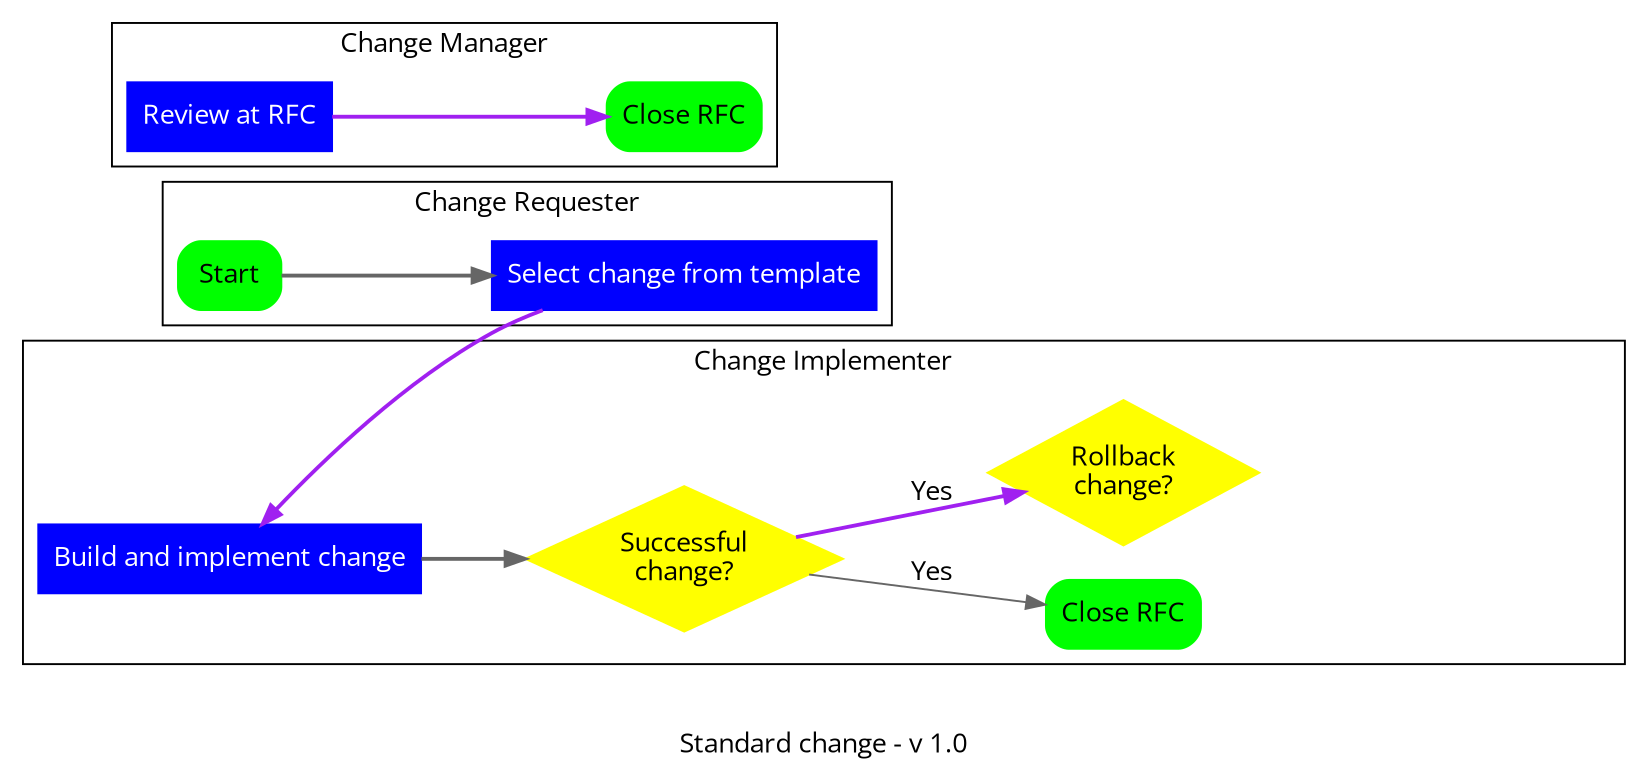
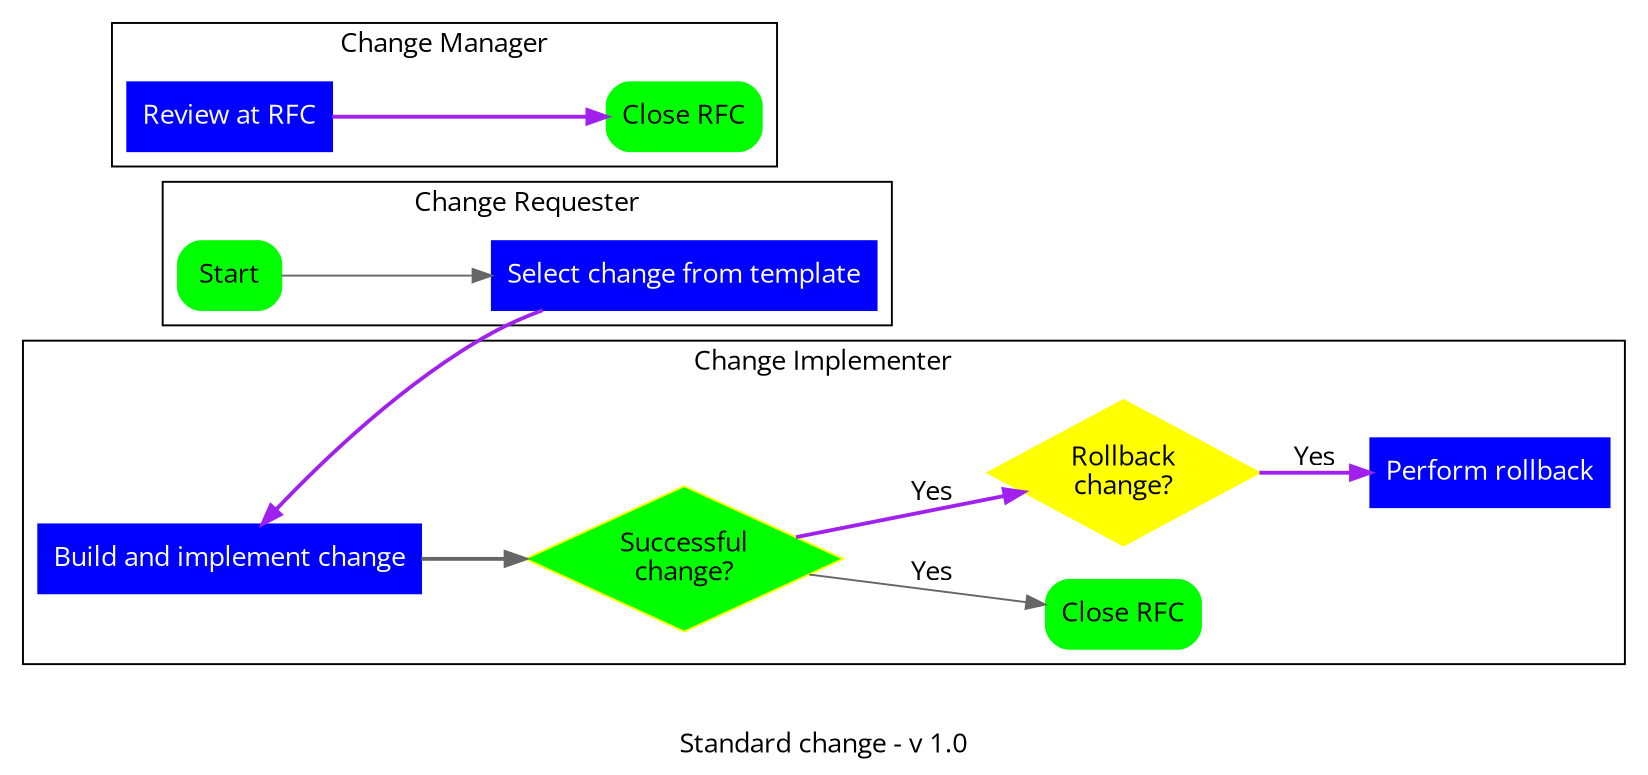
  digraph {
    fontname="Open Sans"
    label="Standard change - v 1.0"
    rankdir=LR
    node [color=blue fontcolor=white fontname="Open Sans" shape=box style=filled]
    edge [color=purple fontname="Open Sans" style=bold]
    n1 [color=green fontcolor=black label=Start style="rounded,filled"]
    n2 [label="Select change from template"]
    n3 [label="Build and implement change"]
-   n4 [color=yellow label="Successful\nchange?" shape=diamond fontcolor=""]
+   n4 [color=yellow label="Successful\nchange?" shape=diamond fillcolor=green fontcolor=""]
    n5 [color=green fontcolor=black label="Close RFC" style="rounded,filled"]
    n6 [color=yellow label="Rollback\nchange?" shape=diamond fontcolor=""]
+   n7 [label="Perform rollback"]
    n8 [label="Review at RFC"]
    n9 [color=green fontcolor=black label="Close RFC" style="rounded,filled"]
    subgraph cluster_1 {
      label="Change Requester"
      n1
      n2
    }
    subgraph cluster_2 {
      label="Change Implementer"
      n3
      n4
      n5
      n6
+     n7
    }
    subgraph cluster_3 {
      label="Change Manager"
      n8
      n9
    }
-   n1 -> n2 [color=gray40]
+   n1 -> n2 [color=gray40 style=solid]
    n2 -> n3 [constraint=false]
    n3 -> n4 [color=gray40]
    n4 -> n5 [color=gray40 label=Yes style=solid]
    n4 -> n6 [label=Yes]
+   n6 -> n7 [label=Yes]
    n8 -> n9
  }
